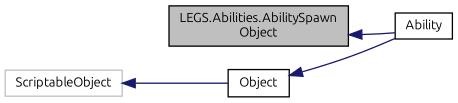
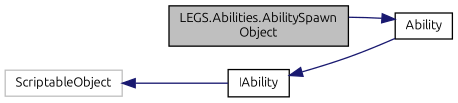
  digraph {
    fontname=Ubuntu
    rankdir=LR
    node [color=black fillcolor=white fontname=Ubuntu fontsize=10 shape=record style=filled]
    edge [color=midnightblue dir=back fontname=Ubuntu fontsize=10 labelfontname=Helvetica labelfontsize=10 style=solid]
    n1 [fillcolor=grey75 fontcolor=black height=0.2 label="LEGS.Abilities.AbilitySpawn\lObject" width=0.4]
    n2 [height=0.2 label=Ability width=0.4]
    n3 [color=grey75 height=0.2 label=ScriptableObject width=0.4]
-   n4 [height=0.2 label=Object width=0.4]
-   n1 -> n2
+   n4 [height=0.2 label=IAbility width=0.4]
+   n2 -> n1
    n3 -> n4
    n4 -> n2
  }
